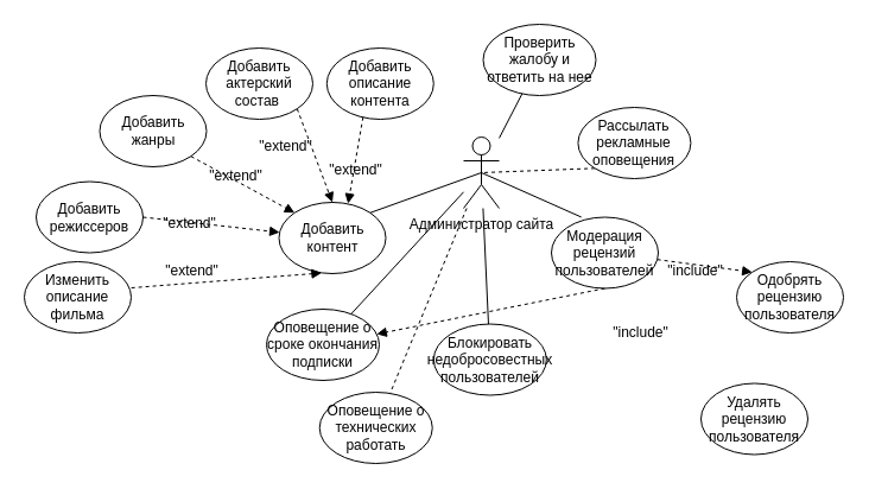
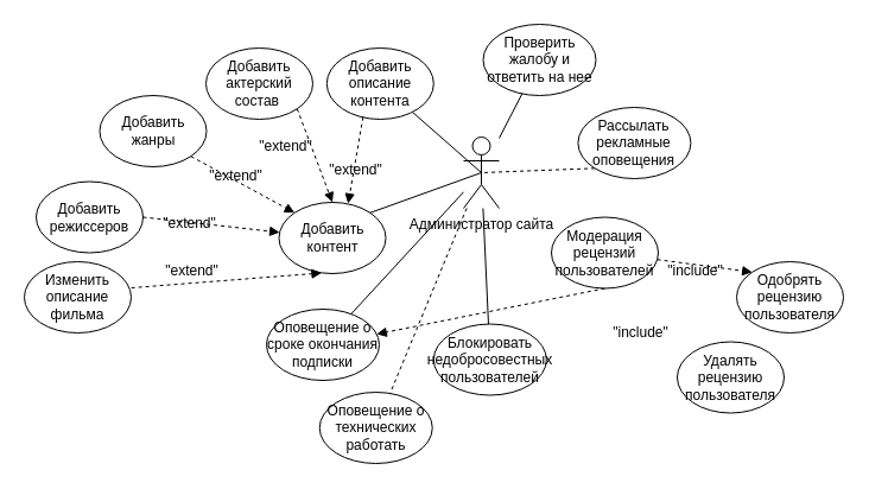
  <mxCell id="0" />
  <mxCell id="1" parent="0" />
  <mxCell id="2" value="" style="rounded=0;orthogonalLoop=1;jettySize=auto;html=1;endArrow=none;endFill=0;dashed=1;" edge="1" parent="1" source="6" target="34"><mxGeometry relative="1" as="geometry" /></mxCell>
  <mxCell id="3" value="" style="rounded=0;orthogonalLoop=1;jettySize=auto;html=1;endArrow=none;endFill=0;" edge="1" parent="1" source="6" target="35"><mxGeometry relative="1" as="geometry" /></mxCell>
  <mxCell id="4" value="" style="rounded=0;orthogonalLoop=1;jettySize=auto;html=1;endArrow=none;endFill=0;" edge="1" parent="1" source="6" target="36"><mxGeometry relative="1" as="geometry" /></mxCell>
  <mxCell id="5" value="" style="rounded=0;orthogonalLoop=1;jettySize=auto;html=1;endArrow=none;endFill=0;" edge="1" parent="1" source="6" target="37"><mxGeometry relative="1" as="geometry" /></mxCell>
  <mxCell id="6" value="Администратор сайта" style="shape=umlActor;verticalLabelPosition=bottom;verticalAlign=top;html=1;outlineConnect=0;" vertex="1" parent="1"><mxGeometry x="390" y="115" width="30" height="60" as="geometry" /></mxCell>
  <mxCell id="7" value="&lt;span&gt;Добавить контент&lt;/span&gt;" style="ellipse;whiteSpace=wrap;html=1;" vertex="1" parent="1"><mxGeometry x="234.5" y="170" width="90" height="60" as="geometry" /></mxCell>
  <mxCell id="8" value="Добавить жанры" style="ellipse;whiteSpace=wrap;html=1;" vertex="1" parent="1"><mxGeometry x="83.5" y="80" width="90" height="60" as="geometry" /></mxCell>
- <mxCell id="9" value="" style="endArrow=none;html=1;rounded=0;exitX=0.5;exitY=0.5;exitDx=0;exitDy=0;exitPerimeter=0;entryX=0.28;entryY=-0.001;entryDx=0;entryDy=0;entryPerimeter=0;" edge="1" parent="1" source="6" target="23"><mxGeometry width="50" height="50" relative="1" as="geometry"><mxPoint x="670" y="-170" as="sourcePoint" /><mxPoint x="470" y="252" as="targetPoint" /></mxGeometry></mxCell>
+ <mxCell id="9" value="" style="endArrow=none;html=1;rounded=0;exitX=0.5;exitY=0.5;exitDx=0;exitDy=0;exitPerimeter=0;" edge="1" parent="1" source="6" target="17"><mxGeometry width="50" height="50" relative="1" as="geometry"><mxPoint x="670" y="-170" as="sourcePoint" /><mxPoint x="470" y="252" as="targetPoint" /></mxGeometry></mxCell>
  <mxCell id="10" value="" style="endArrow=none;html=1;rounded=0;entryX=0.5;entryY=0.5;entryDx=0;entryDy=0;entryPerimeter=0;exitX=1;exitY=0;exitDx=0;exitDy=0;" edge="1" parent="1" source="7" target="6"><mxGeometry width="50" height="50" relative="1" as="geometry"><mxPoint x="350" y="265" as="sourcePoint" /><mxPoint x="400" y="215" as="targetPoint" /></mxGeometry></mxCell>
  <mxCell id="11" value="" style="html=1;verticalAlign=bottom;labelBackgroundColor=none;endArrow=block;endFill=1;dashed=1;rounded=0;exitX=1;exitY=1;exitDx=0;exitDy=0;entryX=0;entryY=0;entryDx=0;entryDy=0;" edge="1" parent="1" source="8" target="7"><mxGeometry width="160" relative="1" as="geometry"><mxPoint x="460" y="245" as="sourcePoint" /><mxPoint x="300" y="245" as="targetPoint" /></mxGeometry></mxCell>
  <mxCell id="12" value="" style="endArrow=none;html=1;rounded=0;fontSize=10;entryX=0.5;entryY=0.5;entryDx=0;entryDy=0;entryPerimeter=0;exitX=0;exitY=1;exitDx=0;exitDy=0;dashed=1;" edge="1" parent="1" source="30" target="6"><mxGeometry width="50" height="50" relative="1" as="geometry"><mxPoint x="540.15" y="201.428" as="sourcePoint" /><mxPoint x="412.32" y="95" as="targetPoint" /></mxGeometry></mxCell>
  <mxCell id="13" value="&quot;extend&quot;" style="text;html=1;strokeColor=none;fillColor=none;align=center;verticalAlign=middle;whiteSpace=wrap;rounded=0;fontSize=12;" vertex="1" parent="1"><mxGeometry x="173" y="140" width="51" height="15" as="geometry" /></mxCell>
  <mxCell id="14" value="Добавить актерский состав&amp;nbsp;" style="ellipse;whiteSpace=wrap;html=1;" vertex="1" parent="1"><mxGeometry x="173" y="40" width="90" height="60" as="geometry" /></mxCell>
  <mxCell id="15" value="" style="html=1;verticalAlign=bottom;labelBackgroundColor=none;endArrow=block;endFill=1;dashed=1;rounded=0;exitX=1;exitY=1;exitDx=0;exitDy=0;entryX=0.5;entryY=0;entryDx=0;entryDy=0;" edge="1" parent="1" source="14" target="7"><mxGeometry width="160" relative="1" as="geometry"><mxPoint x="211.32" y="141.213" as="sourcePoint" /><mxPoint x="257.68" y="188.787" as="targetPoint" /></mxGeometry></mxCell>
  <mxCell id="16" value="&quot;extend&quot;" style="text;html=1;strokeColor=none;fillColor=none;align=center;verticalAlign=middle;whiteSpace=wrap;rounded=0;fontSize=12;" vertex="1" parent="1"><mxGeometry x="273.5" y="135" width="51" height="15" as="geometry" /></mxCell>
  <mxCell id="17" value="Добавить описание контента" style="ellipse;whiteSpace=wrap;html=1;" vertex="1" parent="1"><mxGeometry x="274.8" y="40" width="90" height="60" as="geometry" /></mxCell>
  <mxCell id="18" value="Изменить описание фильма" style="ellipse;whiteSpace=wrap;html=1;" vertex="1" parent="1"><mxGeometry x="20" y="220" width="90" height="60" as="geometry" /></mxCell>
  <mxCell id="19" value="" style="html=1;verticalAlign=bottom;labelBackgroundColor=none;endArrow=block;endFill=1;dashed=1;rounded=0;exitX=1.002;exitY=0.367;exitDx=0;exitDy=0;entryX=0.399;entryY=0.992;entryDx=0;entryDy=0;entryPerimeter=0;exitPerimeter=0;" edge="1" parent="1" source="18" target="7"><mxGeometry width="160" relative="1" as="geometry"><mxPoint x="211.32" y="338.787" as="sourcePoint" /><mxPoint x="257.68" y="231.213" as="targetPoint" /></mxGeometry></mxCell>
  <mxCell id="20" value="" style="html=1;verticalAlign=bottom;labelBackgroundColor=none;endArrow=block;endFill=1;dashed=1;rounded=0;exitX=0.339;exitY=0.971;exitDx=0;exitDy=0;entryX=0.647;entryY=0.017;entryDx=0;entryDy=0;entryPerimeter=0;exitPerimeter=0;" edge="1" parent="1" source="17" target="7"><mxGeometry width="160" relative="1" as="geometry"><mxPoint x="346.63" y="293.96" as="sourcePoint" /><mxPoint x="315.6" y="235.86" as="targetPoint" /></mxGeometry></mxCell>
  <mxCell id="21" value="&quot;extend&quot;" style="text;html=1;strokeColor=none;fillColor=none;align=center;verticalAlign=middle;whiteSpace=wrap;rounded=0;fontSize=12;" vertex="1" parent="1"><mxGeometry x="214.5" y="115" width="51" height="15" as="geometry" /></mxCell>
  <mxCell id="22" value="&quot;extend&quot;" style="text;html=1;strokeColor=none;fillColor=none;align=center;verticalAlign=middle;whiteSpace=wrap;rounded=0;fontSize=12;" vertex="1" parent="1"><mxGeometry x="136.32" y="220" width="51" height="15" as="geometry" /></mxCell>
  <mxCell id="23" value="Модерация рецензий пользователей" style="ellipse;whiteSpace=wrap;html=1;" vertex="1" parent="1"><mxGeometry x="464" y="182.5" width="90" height="60" as="geometry" /></mxCell>
- <mxCell id="24" value="Удалять рецензию пользователя" style="ellipse;whiteSpace=wrap;html=1;" vertex="1" parent="1"><mxGeometry x="590" y="322.5" width="90" height="60" as="geometry" /></mxCell>
+ <mxCell id="24" value="Удалять рецензию пользователя" style="ellipse;whiteSpace=wrap;html=1;" vertex="1" parent="1"><mxGeometry x="570" y="287.5" width="90" height="60" as="geometry" /></mxCell>
  <mxCell id="25" value="" style="html=1;verticalAlign=bottom;labelBackgroundColor=none;endArrow=block;endFill=1;dashed=1;rounded=0;exitX=0.5;exitY=1;exitDx=0;exitDy=0;" edge="1" parent="1" source="23" target="35"><mxGeometry width="160" relative="1" as="geometry"><mxPoint x="510" y="280" as="sourcePoint" /><mxPoint x="798.14" y="380" as="targetPoint" /></mxGeometry></mxCell>
  <mxCell id="26" value="&lt;span&gt;Одобрять рецензию пользователя&lt;/span&gt;" style="ellipse;whiteSpace=wrap;html=1;" vertex="1" parent="1"><mxGeometry x="620" y="220" width="90" height="60" as="geometry" /></mxCell>
  <mxCell id="27" value="" style="html=1;verticalAlign=bottom;labelBackgroundColor=none;endArrow=block;endFill=1;dashed=1;rounded=0;fontSize=12;entryX=0;entryY=0;entryDx=0;entryDy=0;" edge="1" parent="1" source="23" target="26"><mxGeometry width="160" relative="1" as="geometry"><mxPoint x="630.96" y="369.873" as="sourcePoint" /><mxPoint x="833.14" y="330" as="targetPoint" /></mxGeometry></mxCell>
  <mxCell id="28" value="&quot;include&quot;" style="text;html=1;strokeColor=none;fillColor=none;align=center;verticalAlign=middle;whiteSpace=wrap;rounded=0;fontSize=12;" vertex="1" parent="1"><mxGeometry x="560" y="220" width="51" height="15" as="geometry" /></mxCell>
  <mxCell id="29" value="&quot;include&quot;" style="text;html=1;strokeColor=none;fillColor=none;align=center;verticalAlign=middle;whiteSpace=wrap;rounded=0;fontSize=12;" vertex="1" parent="1"><mxGeometry x="514" y="272.5" width="51" height="15" as="geometry" /></mxCell>
  <mxCell id="30" value="Рассылать рекламные оповещения" style="ellipse;whiteSpace=wrap;html=1;" vertex="1" parent="1"><mxGeometry x="486.42" y="90" width="95" height="60" as="geometry" /></mxCell>
  <mxCell id="31" value="Добавить режиссеров" style="ellipse;whiteSpace=wrap;html=1;" vertex="1" parent="1"><mxGeometry x="30" y="152.5" width="90" height="60" as="geometry" /></mxCell>
  <mxCell id="32" value="" style="html=1;verticalAlign=bottom;labelBackgroundColor=none;endArrow=block;endFill=1;dashed=1;rounded=0;exitX=1;exitY=0.5;exitDx=0;exitDy=0;" edge="1" parent="1" source="31" target="7"><mxGeometry width="160" relative="1" as="geometry"><mxPoint x="93" y="195" as="sourcePoint" /><mxPoint x="244.5" y="210" as="targetPoint" /></mxGeometry></mxCell>
  <mxCell id="33" value="&quot;extend&quot;" style="text;html=1;strokeColor=none;fillColor=none;align=center;verticalAlign=middle;whiteSpace=wrap;rounded=0;fontSize=12;" vertex="1" parent="1"><mxGeometry x="133.8" y="180" width="51" height="15" as="geometry" /></mxCell>
  <mxCell id="34" value="Оповещение о технических работать" style="ellipse;whiteSpace=wrap;html=1;" vertex="1" parent="1"><mxGeometry x="268.73" y="330" width="95" height="60" as="geometry" /></mxCell>
  <mxCell id="35" value="Оповещение о сроке окончания подписки" style="ellipse;whiteSpace=wrap;html=1;" vertex="1" parent="1"><mxGeometry x="224" y="260" width="95" height="60" as="geometry" /></mxCell>
  <mxCell id="36" value="Блокировать недобросовестных пользователей" style="ellipse;whiteSpace=wrap;html=1;" vertex="1" parent="1"><mxGeometry x="364.82" y="272.5" width="95" height="60" as="geometry" /></mxCell>
  <mxCell id="37" value="Проверить жалобу и ответить на нее" style="ellipse;whiteSpace=wrap;html=1;" vertex="1" parent="1"><mxGeometry x="406.5" y="20" width="95" height="60" as="geometry" /></mxCell>
